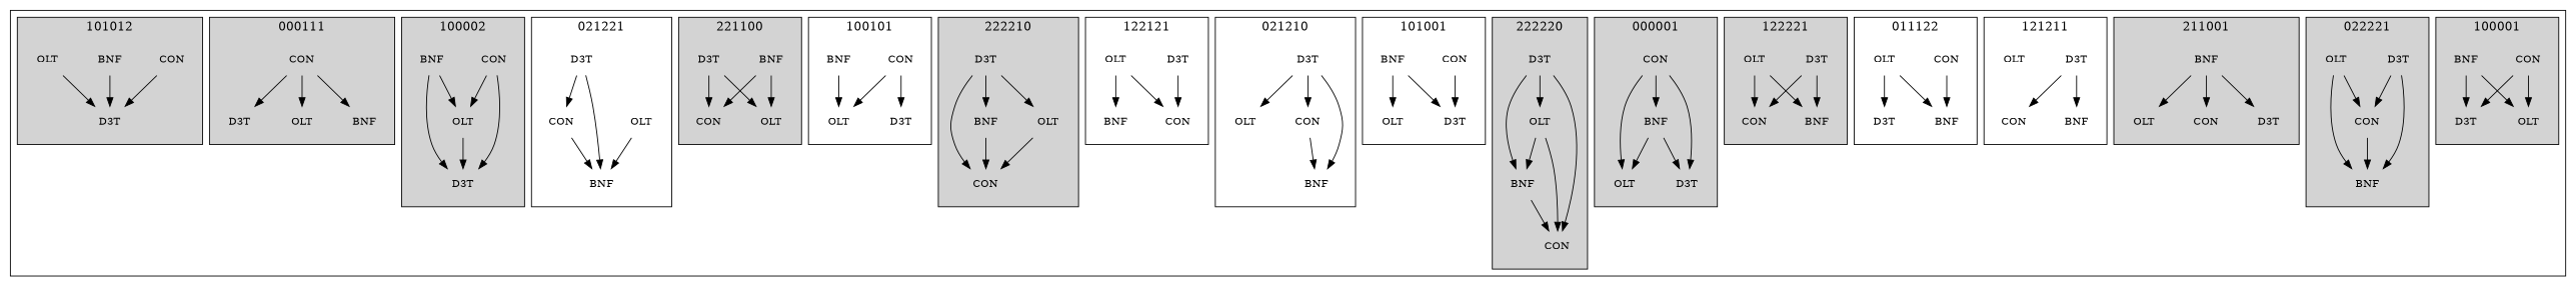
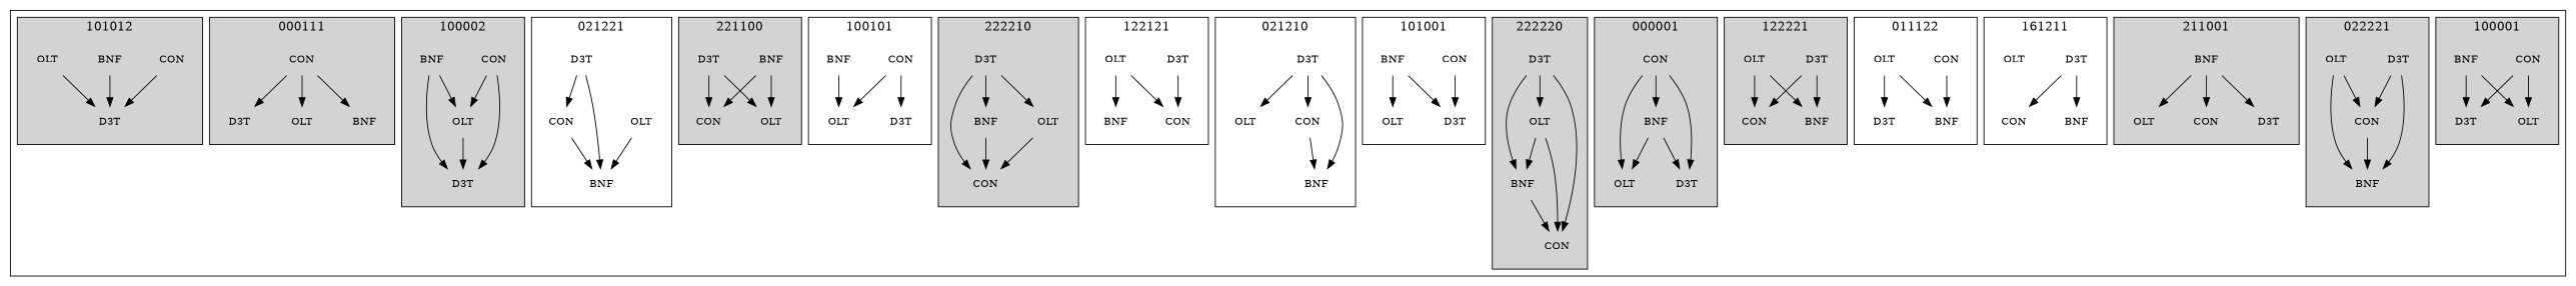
  strict digraph {
    compound=false
    labelloc=t
    node [fontsize=12 shape=plaintext]
    n1 [label=CON]
    n2 [label=D3T]
    n3 [label=OLT]
    n4 [label=BNF]
    n5 [label=CON]
    n6 [label=BNF]
    n7 [label=D3T]
    n8 [label=OLT]
    n9 [label=CON]
    n10 [label=BNF]
    n11 [label=D3T]
    n12 [label=OLT]
    n13 [label=CON]
    n14 [label=BNF]
    n15 [label=D3T]
    n16 [label=OLT]
    n17 [label=CON]
    n18 [label=BNF]
    n19 [label=D3T]
    n20 [label=OLT]
    n21 [label=CON]
    n22 [label=BNF]
    n23 [label=D3T]
    n24 [label=OLT]
    n25 [label=CON]
    n26 [label=BNF]
    n27 [label=D3T]
    n28 [label=OLT]
    n29 [label=CON]
    n30 [label=BNF]
    n31 [label=D3T]
    n32 [label=OLT]
    n33 [label=CON]
    n34 [label=D3T]
    n35 [label=BNF]
    n36 [label=OLT]
    n37 [label=CON]
    n38 [label=BNF]
    n39 [label=D3T]
    n40 [label=OLT]
    n41 [label=CON]
    n42 [label=BNF]
    n43 [label=D3T]
    n44 [label=OLT]
    n45 [label=CON]
    n46 [label=BNF]
    n47 [label=D3T]
    n48 [label=OLT]
    n49 [label=CON]
    n50 [label=D3T]
    n51 [label=OLT]
    n52 [label=BNF]
    n53 [label=CON]
    n54 [label=BNF]
    n55 [label=OLT]
    n56 [label=D3T]
    n57 [label=CON]
    n58 [label=BNF]
    n59 [label=D3T]
    n60 [label=OLT]
    n61 [label=CON]
    n62 [label=D3T]
    n63 [label=OLT]
    n64 [label=BNF]
    n65 [label=CON]
    n66 [label=BNF]
    n67 [label=D3T]
    n68 [label=OLT]
    n69 [label=CON]
    n70 [label=D3T]
    n71 [label=BNF]
    n72 [label=OLT]
    subgraph cluster_1 {
      subgraph cluster_2 {
        label=100001
        style=filled
        n1
        n2
        n3
        n4
      }
      subgraph cluster_3 {
        label=022221
        style=filled
        n5
        n6
        n7
        n8
      }
      subgraph cluster_4 {
        label=211001
        style=filled
        n9
        n10
        n11
        n12
      }
      subgraph cluster_5 {
-       label=121211
+       label=161211
        n13
        n14
        n15
        n16
      }
      subgraph cluster_6 {
        label=011122
        n17
        n18
        n19
        n20
      }
      subgraph cluster_7 {
        label=122221
        style=filled
        n21
        n22
        n23
        n24
      }
      subgraph cluster_8 {
        label=000001
        style=filled
        n25
        n26
        n27
        n28
      }
      subgraph cluster_9 {
        label=222220
        style=filled
        n29
        n30
        n31
        n32
      }
      subgraph cluster_10 {
        label=101001
        n33
        n34
        n35
        n36
      }
      subgraph cluster_11 {
        label=021210
        n37
        n38
        n39
        n40
      }
      subgraph cluster_12 {
        label=122121
        n41
        n42
        n43
        n44
      }
      subgraph cluster_13 {
        label=222210
        style=filled
        n45
        n46
        n47
        n48
      }
      subgraph cluster_14 {
        label=100101
        n49
        n50
        n51
        n52
      }
      subgraph cluster_15 {
        label=221100
        style=filled
        n53
        n54
        n55
        n56
      }
      subgraph cluster_16 {
        label=021221
        n57
        n58
        n59
        n60
      }
      subgraph cluster_17 {
        label=100002
        style=filled
        n61
        n62
        n63
        n64
      }
      subgraph cluster_18 {
        label=000111
        style=filled
        n65
        n66
        n67
        n68
      }
      subgraph cluster_19 {
        label=101012
        style=filled
        n69
        n70
        n71
        n72
      }
    }
    n1 -> n2
    n1 -> n3
    n4 -> n2
    n4 -> n3
    n5 -> n6
    n7 -> n5
    n7 -> n6
    n8 -> n5
    n8 -> n6
    n10 -> n9
    n10 -> n11
    n10 -> n12
    n15 -> n13
    n15 -> n14
    n17 -> n18
    n20 -> n18
    n20 -> n19
    n23 -> n21
    n23 -> n22
    n24 -> n21
    n24 -> n22
    n25 -> n26
    n25 -> n27
    n25 -> n28
    n26 -> n27
    n26 -> n28
    n30 -> n29
    n31 -> n29
    n31 -> n30
    n31 -> n32
    n32 -> n29
    n32 -> n30
    n33 -> n34
    n35 -> n34
    n35 -> n36
    n37 -> n38
    n39 -> n37
    n39 -> n38
    n39 -> n40
    n43 -> n41
    n44 -> n41
    n44 -> n42
    n46 -> n45
    n47 -> n45
    n47 -> n46
    n47 -> n48
    n48 -> n45
    n49 -> n50
    n49 -> n51
    n52 -> n51
    n54 -> n53
    n54 -> n55
    n56 -> n53
    n56 -> n55
    n57 -> n58
    n59 -> n57
    n59 -> n58
    n60 -> n58
    n61 -> n62
    n61 -> n63
    n63 -> n62
    n64 -> n62
    n64 -> n63
    n65 -> n66
    n65 -> n67
    n65 -> n68
    n69 -> n70
    n71 -> n70
    n72 -> n70
  }
